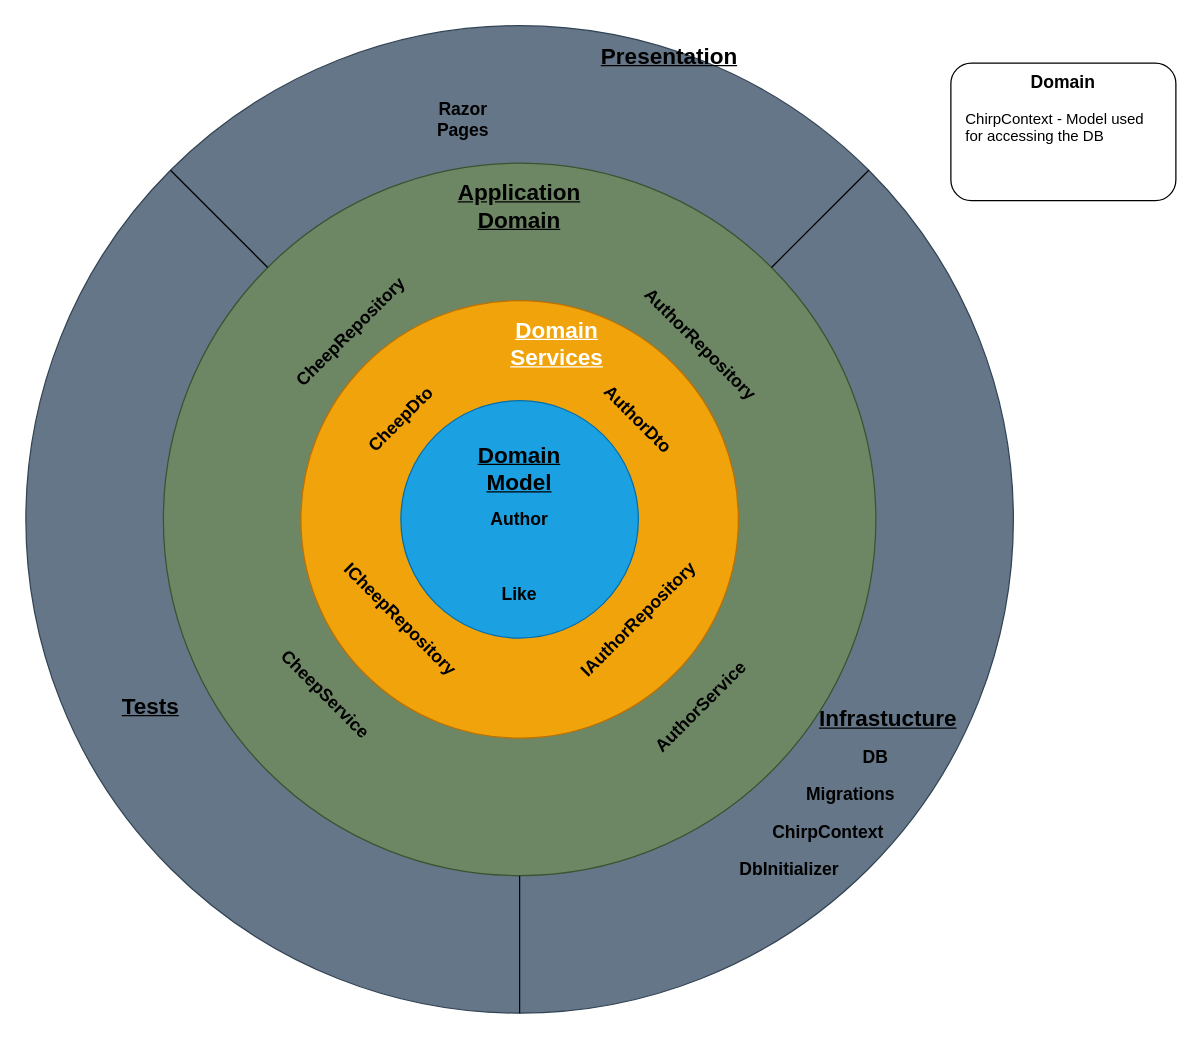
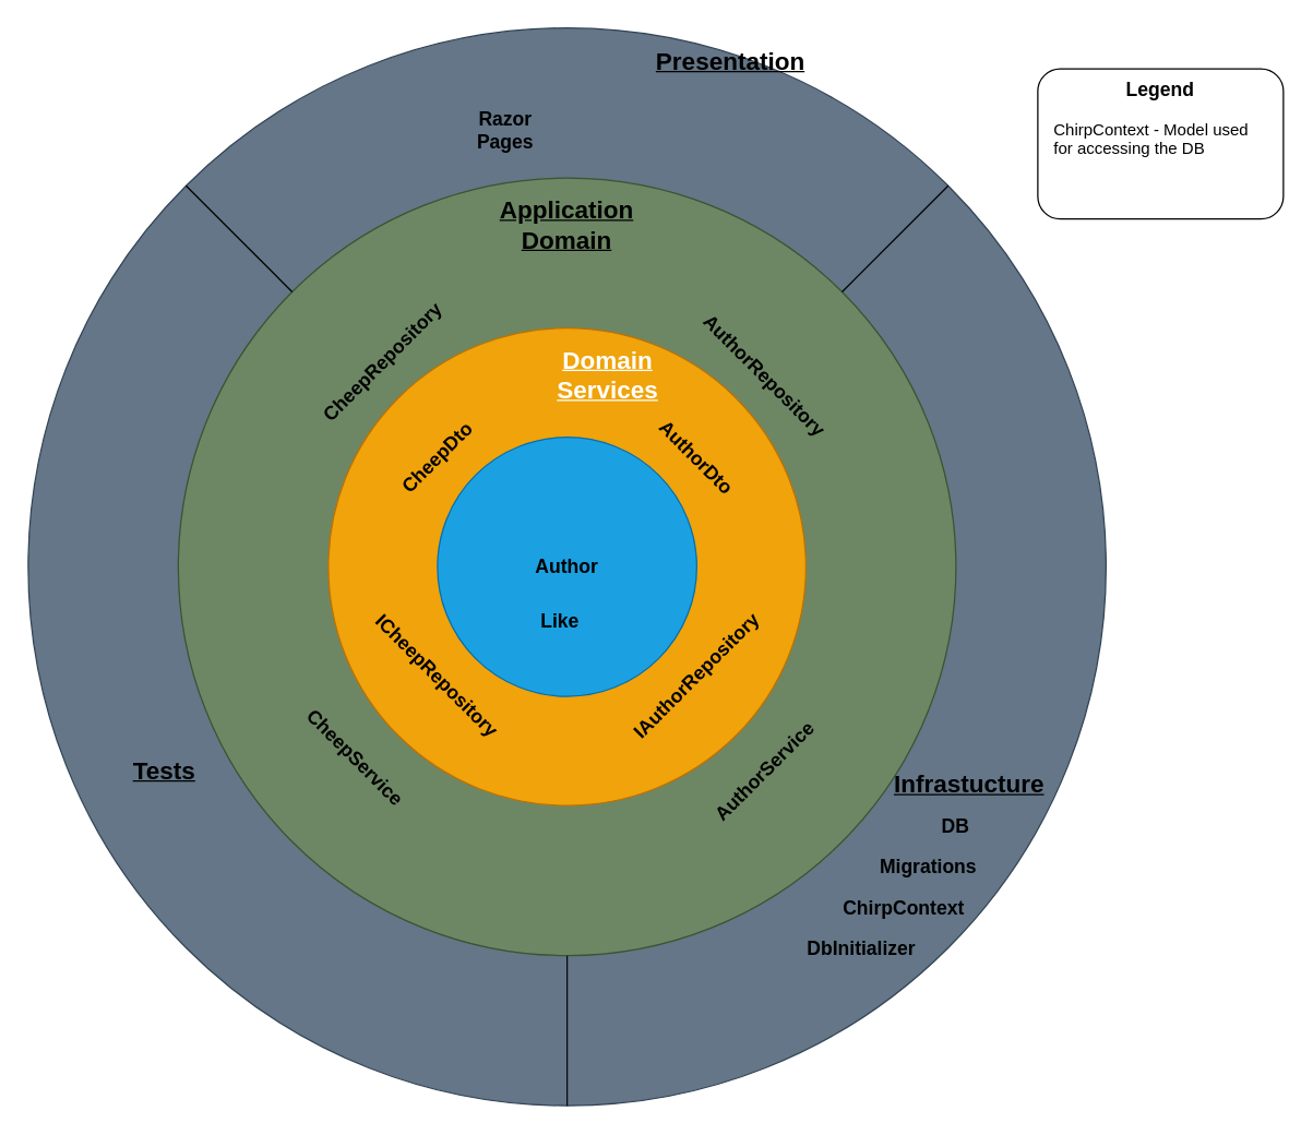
  <mxCell id="0" />
  <mxCell id="1" parent="0" />
  <mxCell id="2" value="" style="ellipse;whiteSpace=wrap;html=1;aspect=fixed;fillColor=#647687;fontColor=#ffffff;strokeColor=#314354;" parent="1" vertex="1"><mxGeometry x="20" y="20" width="790" height="790" as="geometry" /></mxCell>
  <mxCell id="3" value="" style="ellipse;whiteSpace=wrap;html=1;aspect=fixed;fillColor=#6d8764;strokeColor=#3A5431;fontColor=#ffffff;" parent="1" vertex="1"><mxGeometry x="130" y="130" width="570" height="570" as="geometry" /></mxCell>
  <mxCell id="4" value="" style="ellipse;whiteSpace=wrap;html=1;aspect=fixed;fillColor=#f0a30a;strokeColor=#BD7000;fontColor=#000000;" parent="1" vertex="1"><mxGeometry x="240" y="240" width="350" height="350" as="geometry" /></mxCell>
  <mxCell id="5" value="" style="ellipse;whiteSpace=wrap;html=1;aspect=fixed;labelPosition=center;verticalLabelPosition=middle;align=center;verticalAlign=middle;fontSize=20;fillColor=#1ba1e2;strokeColor=#006EAF;fontColor=#ffffff;" parent="1" vertex="1"><mxGeometry x="320" y="320" width="190" height="190" as="geometry" /></mxCell>
- <mxCell id="6" value="&lt;h2&gt;Domain Model&lt;/h2&gt;" style="text;html=1;strokeColor=none;fillColor=none;align=center;verticalAlign=middle;whiteSpace=wrap;rounded=0;fontStyle=4" parent="1" vertex="1"><mxGeometry x="385" y="360" width="60" height="30" as="geometry" /></mxCell>
  <mxCell id="7" value="&lt;h3&gt;Author&lt;/h3&gt;" style="text;html=1;strokeColor=none;fillColor=none;align=center;verticalAlign=middle;whiteSpace=wrap;rounded=0;" parent="1" vertex="1"><mxGeometry x="385" y="400" width="60" height="30" as="geometry" /></mxCell>
- <mxCell id="8" value="&lt;h3&gt;Like&lt;/h3&gt;" style="text;html=1;strokeColor=none;fillColor=none;align=center;verticalAlign=middle;whiteSpace=wrap;rounded=0;" parent="1" vertex="1"><mxGeometry x="385" y="460" width="60" height="30" as="geometry" /></mxCell>
+ <mxCell id="8" value="&lt;h3&gt;Like&lt;/h3&gt;" style="text;html=1;strokeColor=none;fillColor=none;align=center;verticalAlign=middle;whiteSpace=wrap;rounded=0;" parent="1" vertex="1"><mxGeometry x="380" y="440" width="60" height="30" as="geometry" /></mxCell>
  <mxCell id="9" value="&lt;h2&gt;Domain Services&lt;/h2&gt;" style="text;html=1;strokeColor=none;fillColor=none;align=center;verticalAlign=middle;whiteSpace=wrap;rounded=0;fontStyle=4;labelBorderColor=none;fontColor=#FFFFFF;" parent="1" vertex="1"><mxGeometry x="415" y="260" width="60" height="30" as="geometry" /></mxCell>
  <mxCell id="10" value="&lt;h3&gt;AuthorDto&lt;/h3&gt;" style="text;html=1;strokeColor=none;fillColor=none;align=center;verticalAlign=middle;whiteSpace=wrap;rounded=0;rotation=45;" parent="1" vertex="1"><mxGeometry x="480" y="320" width="60" height="30" as="geometry" /></mxCell>
  <mxCell id="11" value="&lt;h3&gt;CheepDto&lt;/h3&gt;" style="text;html=1;strokeColor=none;fillColor=none;align=center;verticalAlign=middle;whiteSpace=wrap;rounded=0;rotation=-45;" parent="1" vertex="1"><mxGeometry x="290" y="320" width="60" height="30" as="geometry" /></mxCell>
  <mxCell id="12" value="&lt;h3&gt;IAuthorRepository&lt;/h3&gt;" style="text;html=1;strokeColor=none;fillColor=none;align=center;verticalAlign=middle;whiteSpace=wrap;rounded=0;rotation=-45;" parent="1" vertex="1"><mxGeometry x="480" y="480" width="60" height="30" as="geometry" /></mxCell>
  <mxCell id="13" value="&lt;h3&gt;ICheepRepository&lt;/h3&gt;" style="text;html=1;strokeColor=none;fillColor=none;align=center;verticalAlign=middle;whiteSpace=wrap;rounded=0;rotation=45;" parent="1" vertex="1"><mxGeometry x="290" y="480" width="60" height="30" as="geometry" /></mxCell>
  <mxCell id="14" value="&lt;h2&gt;Application Domain&lt;/h2&gt;" style="text;html=1;strokeColor=none;fillColor=none;align=center;verticalAlign=middle;whiteSpace=wrap;rounded=0;fontStyle=4" parent="1" vertex="1"><mxGeometry x="385" y="150" width="60" height="30" as="geometry" /></mxCell>
  <mxCell id="15" value="&lt;h3&gt;ChirpContext&lt;/h3&gt;" style="text;html=1;strokeColor=none;fillColor=none;align=center;verticalAlign=middle;whiteSpace=wrap;rounded=0;" parent="1" vertex="1"><mxGeometry x="632" y="650" width="60" height="30" as="geometry" /></mxCell>
  <mxCell id="16" value="&lt;h3&gt;CheepRepository&lt;/h3&gt;" style="text;html=1;strokeColor=none;fillColor=none;align=center;verticalAlign=middle;whiteSpace=wrap;rounded=0;rotation=-45;" parent="1" vertex="1"><mxGeometry x="250" y="250" width="60" height="30" as="geometry" /></mxCell>
  <mxCell id="17" value="&lt;h3&gt;AuthorRepository&lt;/h3&gt;" style="text;html=1;strokeColor=none;fillColor=none;align=center;verticalAlign=middle;whiteSpace=wrap;rounded=0;rotation=45;" parent="1" vertex="1"><mxGeometry x="530" y="260" width="60" height="30" as="geometry" /></mxCell>
  <mxCell id="18" value="&lt;h2&gt;Presentation&lt;/h2&gt;" style="text;html=1;strokeColor=none;fillColor=none;align=center;verticalAlign=middle;whiteSpace=wrap;rounded=0;fontStyle=4" parent="1" vertex="1"><mxGeometry x="505" y="30" width="60" height="30" as="geometry" /></mxCell>
  <mxCell id="19" value="&lt;h2&gt;Tests&lt;/h2&gt;" style="text;html=1;strokeColor=none;fillColor=none;align=center;verticalAlign=middle;whiteSpace=wrap;rounded=0;fontStyle=4" parent="1" vertex="1"><mxGeometry x="90" y="550" width="60" height="30" as="geometry" /></mxCell>
  <mxCell id="20" value="&lt;h2&gt;Infrastucture&lt;/h2&gt;" style="text;html=1;strokeColor=none;fillColor=none;align=center;verticalAlign=middle;whiteSpace=wrap;rounded=0;fontStyle=4" parent="1" vertex="1"><mxGeometry x="680" y="560" width="60" height="30" as="geometry" /></mxCell>
  <mxCell id="21" value="&lt;h3&gt;CheepService&lt;/h3&gt;" style="text;html=1;strokeColor=none;fillColor=none;align=center;verticalAlign=middle;whiteSpace=wrap;rounded=0;rotation=45;" parent="1" vertex="1"><mxGeometry x="230" y="540" width="60" height="30" as="geometry" /></mxCell>
  <mxCell id="22" value="&lt;h3&gt;AuthorService&lt;/h3&gt;" style="text;html=1;strokeColor=none;fillColor=none;align=center;verticalAlign=middle;whiteSpace=wrap;rounded=0;rotation=-45;" parent="1" vertex="1"><mxGeometry x="530" y="550" width="60" height="30" as="geometry" /></mxCell>
  <mxCell id="23" value="&lt;h3&gt;Migrations&lt;/h3&gt;" style="text;html=1;strokeColor=none;fillColor=none;align=center;verticalAlign=middle;whiteSpace=wrap;rounded=0;" parent="1" vertex="1"><mxGeometry x="650" y="620" width="60" height="30" as="geometry" /></mxCell>
  <mxCell id="24" value="&lt;h3&gt;DbInitializer&lt;/h3&gt;" style="text;html=1;strokeColor=none;fillColor=none;align=center;verticalAlign=middle;whiteSpace=wrap;rounded=0;" parent="1" vertex="1"><mxGeometry x="601" y="680" width="60" height="30" as="geometry" /></mxCell>
  <mxCell id="25" value="" style="endArrow=none;html=1;rounded=0;entryX=0;entryY=0;entryDx=0;entryDy=0;exitX=0;exitY=0;exitDx=0;exitDy=0;strokeColor=#000000;" parent="1" source="3" target="2" edge="1"><mxGeometry width="50" height="50" relative="1" as="geometry"><mxPoint x="120" y="220" as="sourcePoint" /><mxPoint x="170" y="170" as="targetPoint" /></mxGeometry></mxCell>
  <mxCell id="26" value="" style="endArrow=none;html=1;rounded=0;entryX=1;entryY=0;entryDx=0;entryDy=0;exitX=1;exitY=0;exitDx=0;exitDy=0;strokeColor=#000000;" parent="1" source="3" target="2" edge="1"><mxGeometry width="50" height="50" relative="1" as="geometry"><mxPoint x="650" y="220" as="sourcePoint" /><mxPoint x="700" y="170" as="targetPoint" /></mxGeometry></mxCell>
  <mxCell id="27" value="" style="endArrow=none;html=1;rounded=0;entryX=0.5;entryY=1;entryDx=0;entryDy=0;exitX=0.5;exitY=1;exitDx=0;exitDy=0;strokeColor=#080808;" parent="1" source="2" target="3" edge="1"><mxGeometry width="50" height="50" relative="1" as="geometry"><mxPoint x="380" y="780" as="sourcePoint" /><mxPoint x="430" y="730" as="targetPoint" /></mxGeometry></mxCell>
  <mxCell id="28" value="&lt;h3&gt;Razor Pages&lt;/h3&gt;" style="text;html=1;strokeColor=none;fillColor=none;align=center;verticalAlign=middle;whiteSpace=wrap;rounded=0;" parent="1" vertex="1"><mxGeometry x="340" y="80" width="60" height="30" as="geometry" /></mxCell>
  <mxCell id="29" value="&lt;h3&gt;DB&lt;/h3&gt;" style="text;html=1;strokeColor=none;fillColor=none;align=center;verticalAlign=middle;whiteSpace=wrap;rounded=0;" parent="1" vertex="1"><mxGeometry x="670" y="590" width="60" height="30" as="geometry" /></mxCell>
  <mxCell id="30" value="" style="rounded=1;whiteSpace=wrap;html=1;" parent="1" vertex="1"><mxGeometry x="760" y="50" width="180" height="110" as="geometry" /></mxCell>
- <mxCell id="31" value="&lt;h3&gt;Domain&lt;/h3&gt;" style="text;html=1;strokeColor=none;fillColor=none;align=center;verticalAlign=middle;whiteSpace=wrap;rounded=0;" parent="1" vertex="1"><mxGeometry x="820" y="50" width="60" height="30" as="geometry" /></mxCell>
+ <mxCell id="31" value="&lt;h3&gt;Legend&lt;/h3&gt;" style="text;html=1;strokeColor=none;fillColor=none;align=center;verticalAlign=middle;whiteSpace=wrap;rounded=0;" parent="1" vertex="1"><mxGeometry x="820" y="50" width="60" height="30" as="geometry" /></mxCell>
  <mxCell id="32" value="ChirpContext - Model used for accessing the DB" style="text;html=1;strokeColor=none;fillColor=none;align=left;verticalAlign=top;whiteSpace=wrap;rounded=0;" parent="1" vertex="1"><mxGeometry x="770" y="81" width="160" height="69" as="geometry" /></mxCell>
